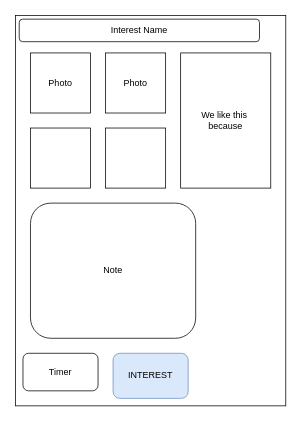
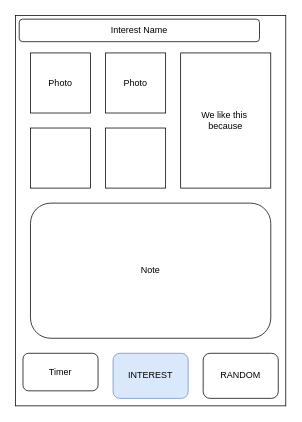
  <mxCell id="0" />
  <mxCell id="1" parent="0" />
  <mxCell id="2" value="" style="rounded=0;whiteSpace=wrap;html=1;movable=0;resizable=0;rotatable=0;deletable=0;editable=0;locked=1;connectable=0;" vertex="1" parent="1"><mxGeometry x="20" y="20" width="360" height="520" as="geometry" /></mxCell>
  <mxCell id="3" value="Timer" style="rounded=1;whiteSpace=wrap;html=1;" vertex="1" parent="1"><mxGeometry x="30" y="470" width="100" height="50" as="geometry" /></mxCell>
  <mxCell id="4" value="INTEREST" style="rounded=1;whiteSpace=wrap;html=1;fillColor=#dae8fc;strokeColor=#6c8ebf;" vertex="1" parent="1"><mxGeometry x="150" y="470" width="100" height="60" as="geometry" /></mxCell>
+ <mxCell id="5" value="RANDOM" style="rounded=1;whiteSpace=wrap;html=1;" vertex="1" parent="1"><mxGeometry x="270" y="470" width="100" height="60" as="geometry" /></mxCell>
  <mxCell id="6" value="Photo" style="whiteSpace=wrap;html=1;aspect=fixed;" vertex="1" parent="1"><mxGeometry x="40" y="70" width="80" height="80" as="geometry" /></mxCell>
  <mxCell id="7" value="Photo" style="whiteSpace=wrap;html=1;aspect=fixed;" vertex="1" parent="1"><mxGeometry x="140" y="70" width="80" height="80" as="geometry" /></mxCell>
  <mxCell id="8" value="" style="whiteSpace=wrap;html=1;aspect=fixed;" vertex="1" parent="1"><mxGeometry x="40" y="170" width="80" height="80" as="geometry" /></mxCell>
  <mxCell id="9" value="" style="whiteSpace=wrap;html=1;aspect=fixed;" vertex="1" parent="1"><mxGeometry x="140" y="170" width="80" height="80" as="geometry" /></mxCell>
- <mxCell id="10" value="Note " style="rounded=1;whiteSpace=wrap;html=1;" vertex="1" parent="1"><mxGeometry x="40" y="270" width="220" height="180" as="geometry" /></mxCell>
+ <mxCell id="10" value="Note " style="rounded=1;whiteSpace=wrap;html=1;" vertex="1" parent="1"><mxGeometry x="40" y="270" width="320" height="180" as="geometry" /></mxCell>
  <mxCell id="11" value="&lt;div&gt;We like this&amp;nbsp;&lt;/div&gt;&lt;div&gt;because&lt;/div&gt;" style="rounded=0;whiteSpace=wrap;html=1;" vertex="1" parent="1"><mxGeometry x="240" y="70" width="120" height="180" as="geometry" /></mxCell>
  <mxCell id="12" value="Interest Name" style="rounded=1;whiteSpace=wrap;html=1;" vertex="1" parent="1"><mxGeometry x="25" y="25" width="320" height="30" as="geometry" /></mxCell>
